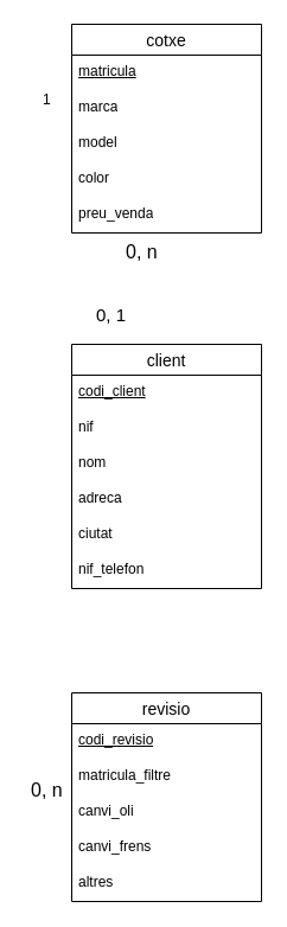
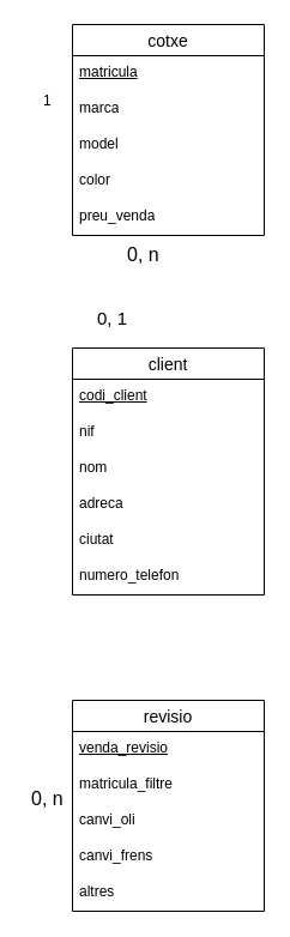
  <mxCell id="0" />
  <mxCell id="1" parent="0" />
  <mxCell id="2" value="cotxe" style="swimlane;fontStyle=0;childLayout=stackLayout;horizontal=1;startSize=26;horizontalStack=0;resizeParent=1;resizeParentMax=0;resizeLast=0;collapsible=1;marginBottom=0;align=center;fontSize=14;" vertex="1" parent="1"><mxGeometry x="60" y="20" width="160" height="176" as="geometry" /></mxCell>
  <mxCell id="3" value="&lt;u&gt;matricula&lt;/u&gt;" style="text;strokeColor=none;fillColor=none;spacingLeft=4;spacingRight=4;overflow=hidden;rotatable=0;points=[[0,0.5],[1,0.5]];portConstraint=eastwest;fontSize=12;whiteSpace=wrap;html=1;" vertex="1" parent="2"><mxGeometry y="26" width="160" height="30" as="geometry" /></mxCell>
  <mxCell id="4" value="marca" style="text;strokeColor=none;fillColor=none;spacingLeft=4;spacingRight=4;overflow=hidden;rotatable=0;points=[[0,0.5],[1,0.5]];portConstraint=eastwest;fontSize=12;whiteSpace=wrap;html=1;" vertex="1" parent="2"><mxGeometry y="56" width="160" height="30" as="geometry" /></mxCell>
  <mxCell id="5" value="model" style="text;strokeColor=none;fillColor=none;spacingLeft=4;spacingRight=4;overflow=hidden;rotatable=0;points=[[0,0.5],[1,0.5]];portConstraint=eastwest;fontSize=12;whiteSpace=wrap;html=1;" vertex="1" parent="2"><mxGeometry y="86" width="160" height="30" as="geometry" /></mxCell>
  <mxCell id="6" value="color" style="text;strokeColor=none;fillColor=none;spacingLeft=4;spacingRight=4;overflow=hidden;rotatable=0;points=[[0,0.5],[1,0.5]];portConstraint=eastwest;fontSize=12;whiteSpace=wrap;html=1;" vertex="1" parent="2"><mxGeometry y="116" width="160" height="30" as="geometry" /></mxCell>
  <mxCell id="7" value="preu_venda" style="text;strokeColor=none;fillColor=none;spacingLeft=4;spacingRight=4;overflow=hidden;rotatable=0;points=[[0,0.5],[1,0.5]];portConstraint=eastwest;fontSize=12;whiteSpace=wrap;html=1;" vertex="1" parent="2"><mxGeometry y="146" width="160" height="30" as="geometry" /></mxCell>
  <mxCell id="8" value="client" style="swimlane;fontStyle=0;childLayout=stackLayout;horizontal=1;startSize=26;horizontalStack=0;resizeParent=1;resizeParentMax=0;resizeLast=0;collapsible=1;marginBottom=0;align=center;fontSize=14;" vertex="1" parent="1"><mxGeometry x="60" y="290" width="160" height="206" as="geometry" /></mxCell>
  <mxCell id="9" value="&lt;u&gt;codi_client&lt;/u&gt;" style="text;strokeColor=none;fillColor=none;spacingLeft=4;spacingRight=4;overflow=hidden;rotatable=0;points=[[0,0.5],[1,0.5]];portConstraint=eastwest;fontSize=12;whiteSpace=wrap;html=1;" vertex="1" parent="8"><mxGeometry y="26" width="160" height="30" as="geometry" /></mxCell>
  <mxCell id="10" value="nif" style="text;strokeColor=none;fillColor=none;spacingLeft=4;spacingRight=4;overflow=hidden;rotatable=0;points=[[0,0.5],[1,0.5]];portConstraint=eastwest;fontSize=12;whiteSpace=wrap;html=1;" vertex="1" parent="8"><mxGeometry y="56" width="160" height="30" as="geometry" /></mxCell>
  <mxCell id="11" value="nom" style="text;strokeColor=none;fillColor=none;spacingLeft=4;spacingRight=4;overflow=hidden;rotatable=0;points=[[0,0.5],[1,0.5]];portConstraint=eastwest;fontSize=12;whiteSpace=wrap;html=1;" vertex="1" parent="8"><mxGeometry y="86" width="160" height="30" as="geometry" /></mxCell>
  <mxCell id="12" value="adreca" style="text;strokeColor=none;fillColor=none;spacingLeft=4;spacingRight=4;overflow=hidden;rotatable=0;points=[[0,0.5],[1,0.5]];portConstraint=eastwest;fontSize=12;whiteSpace=wrap;html=1;" vertex="1" parent="8"><mxGeometry y="116" width="160" height="30" as="geometry" /></mxCell>
  <mxCell id="13" value="ciutat" style="text;strokeColor=none;fillColor=none;spacingLeft=4;spacingRight=4;overflow=hidden;rotatable=0;points=[[0,0.5],[1,0.5]];portConstraint=eastwest;fontSize=12;whiteSpace=wrap;html=1;" vertex="1" parent="8"><mxGeometry y="146" width="160" height="30" as="geometry" /></mxCell>
- <mxCell id="14" value="nif_telefon" style="text;strokeColor=none;fillColor=none;spacingLeft=4;spacingRight=4;overflow=hidden;rotatable=0;points=[[0,0.5],[1,0.5]];portConstraint=eastwest;fontSize=12;whiteSpace=wrap;html=1;" vertex="1" parent="8"><mxGeometry y="176" width="160" height="30" as="geometry" /></mxCell>
+ <mxCell id="14" value="numero_telefon" style="text;strokeColor=none;fillColor=none;spacingLeft=4;spacingRight=4;overflow=hidden;rotatable=0;points=[[0,0.5],[1,0.5]];portConstraint=eastwest;fontSize=12;whiteSpace=wrap;html=1;" vertex="1" parent="8"><mxGeometry y="176" width="160" height="30" as="geometry" /></mxCell>
  <mxCell id="15" value="revisio" style="swimlane;fontStyle=0;childLayout=stackLayout;horizontal=1;startSize=26;horizontalStack=0;resizeParent=1;resizeParentMax=0;resizeLast=0;collapsible=1;marginBottom=0;align=center;fontSize=14;" vertex="1" parent="1"><mxGeometry x="60" y="584" width="160" height="176" as="geometry" /></mxCell>
- <mxCell id="16" value="&lt;u&gt;codi_revisio&lt;/u&gt;" style="text;strokeColor=none;fillColor=none;spacingLeft=4;spacingRight=4;overflow=hidden;rotatable=0;points=[[0,0.5],[1,0.5]];portConstraint=eastwest;fontSize=12;whiteSpace=wrap;html=1;" vertex="1" parent="15"><mxGeometry y="26" width="160" height="30" as="geometry" /></mxCell>
+ <mxCell id="16" value="&lt;u&gt;venda_revisio&lt;/u&gt;" style="text;strokeColor=none;fillColor=none;spacingLeft=4;spacingRight=4;overflow=hidden;rotatable=0;points=[[0,0.5],[1,0.5]];portConstraint=eastwest;fontSize=12;whiteSpace=wrap;html=1;" vertex="1" parent="15"><mxGeometry y="26" width="160" height="30" as="geometry" /></mxCell>
  <mxCell id="17" value="matricula_filtre" style="text;strokeColor=none;fillColor=none;spacingLeft=4;spacingRight=4;overflow=hidden;rotatable=0;points=[[0,0.5],[1,0.5]];portConstraint=eastwest;fontSize=12;whiteSpace=wrap;html=1;" vertex="1" parent="15"><mxGeometry y="56" width="160" height="30" as="geometry" /></mxCell>
  <mxCell id="18" value="canvi_oli" style="text;strokeColor=none;fillColor=none;spacingLeft=4;spacingRight=4;overflow=hidden;rotatable=0;points=[[0,0.5],[1,0.5]];portConstraint=eastwest;fontSize=12;whiteSpace=wrap;html=1;" vertex="1" parent="15"><mxGeometry y="86" width="160" height="30" as="geometry" /></mxCell>
  <mxCell id="19" value="canvi_frens" style="text;strokeColor=none;fillColor=none;spacingLeft=4;spacingRight=4;overflow=hidden;rotatable=0;points=[[0,0.5],[1,0.5]];portConstraint=eastwest;fontSize=12;whiteSpace=wrap;html=1;" vertex="1" parent="15"><mxGeometry y="116" width="160" height="30" as="geometry" /></mxCell>
  <mxCell id="20" value="altres" style="text;strokeColor=none;fillColor=none;spacingLeft=4;spacingRight=4;overflow=hidden;rotatable=0;points=[[0,0.5],[1,0.5]];portConstraint=eastwest;fontSize=12;whiteSpace=wrap;html=1;" vertex="1" parent="15"><mxGeometry y="146" width="160" height="30" as="geometry" /></mxCell>
  <mxCell id="21" value="&lt;font style=&quot;font-size: 16px;&quot;&gt;0, n&lt;/font&gt;" style="text;strokeColor=none;fillColor=none;spacingLeft=4;spacingRight=4;overflow=hidden;rotatable=0;points=[[0,0.5],[1,0.5]];portConstraint=eastwest;fontSize=12;whiteSpace=wrap;html=1;" vertex="1" parent="1"><mxGeometry x="100" y="196" width="40" height="30" as="geometry" /></mxCell>
  <mxCell id="22" value="&lt;font style=&quot;font-size: 15px;&quot;&gt;0, 1&lt;/font&gt;" style="text;strokeColor=none;fillColor=none;spacingLeft=4;spacingRight=4;overflow=hidden;rotatable=0;points=[[0,0.5],[1,0.5]];portConstraint=eastwest;fontSize=12;whiteSpace=wrap;html=1;" vertex="1" parent="1"><mxGeometry x="75" y="250" width="40" height="30" as="geometry" /></mxCell>
  <mxCell id="23" value="1" style="text;strokeColor=none;fillColor=none;spacingLeft=4;spacingRight=4;overflow=hidden;rotatable=0;points=[[0,0.5],[1,0.5]];portConstraint=eastwest;fontSize=12;whiteSpace=wrap;html=1;" vertex="1" parent="1"><mxGeometry x="30" y="70" width="40" height="30" as="geometry" /></mxCell>
  <mxCell id="24" value="&lt;font style=&quot;font-size: 16px;&quot;&gt;0, n&lt;/font&gt;" style="text;strokeColor=none;fillColor=none;spacingLeft=4;spacingRight=4;overflow=hidden;rotatable=0;points=[[0,0.5],[1,0.5]];portConstraint=eastwest;fontSize=12;whiteSpace=wrap;html=1;" vertex="1" parent="1"><mxGeometry x="20" y="650" width="40" height="30" as="geometry" /></mxCell>
